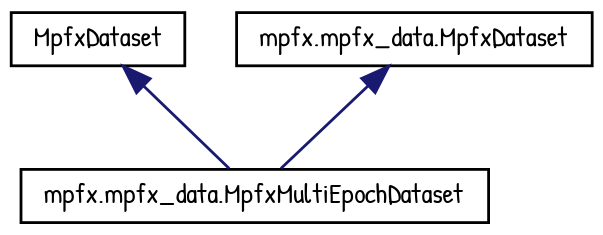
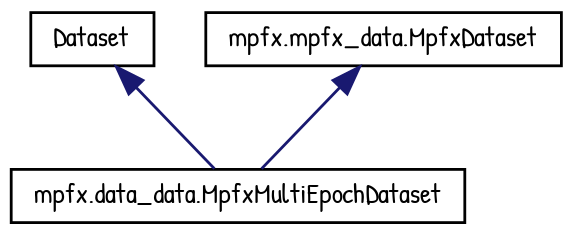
  digraph {
    fontname="Patrick Hand"
    rankdir=TB
    node [color=black fillcolor=white fontname="Patrick Hand" fontsize=10 shape=record style=filled]
    edge [color=midnightblue dir=back fontname="Patrick Hand" fontsize=10 labelfontname=Helvetica labelfontsize=10 style=solid]
-   n1 [height=0.2 label=MpfxDataset width=0.4]
-   n2 [height=0.2 label="mpfx.mpfx_data.MpfxMultiEpochDataset" width=0.4]
+   n1 [height=0.2 label=Dataset width=0.4]
+   n2 [height=0.2 label="mpfx.data_data.MpfxMultiEpochDataset" width=0.4]
    n3 [height=0.2 label="mpfx.mpfx_data.MpfxDataset" width=0.4]
    n1 -> n2
    n3 -> n2
  }
